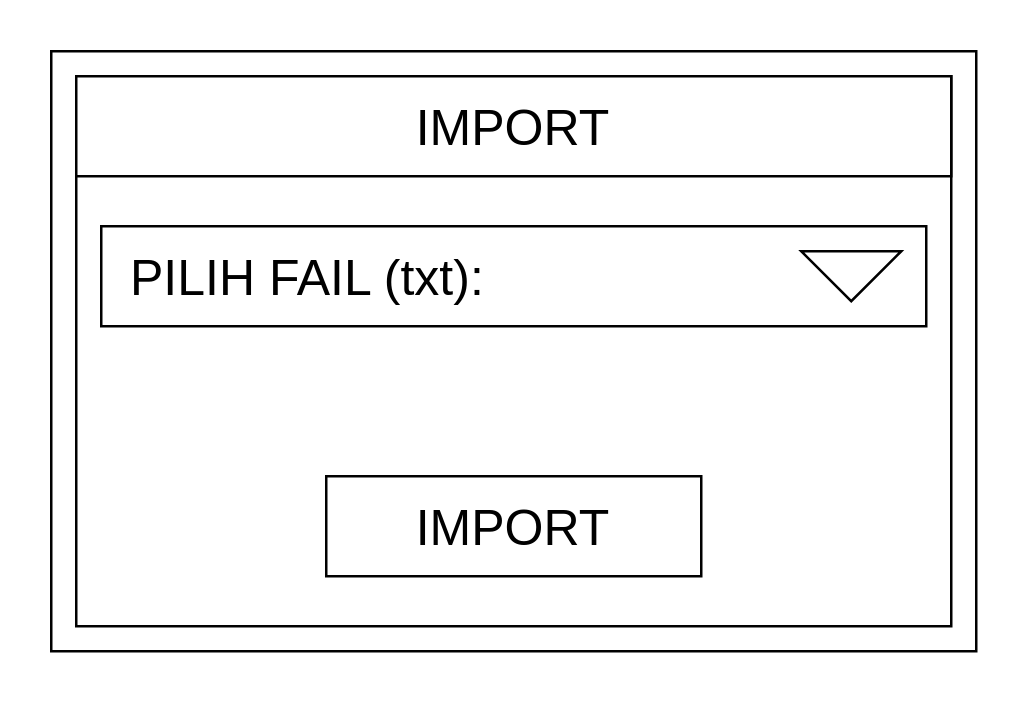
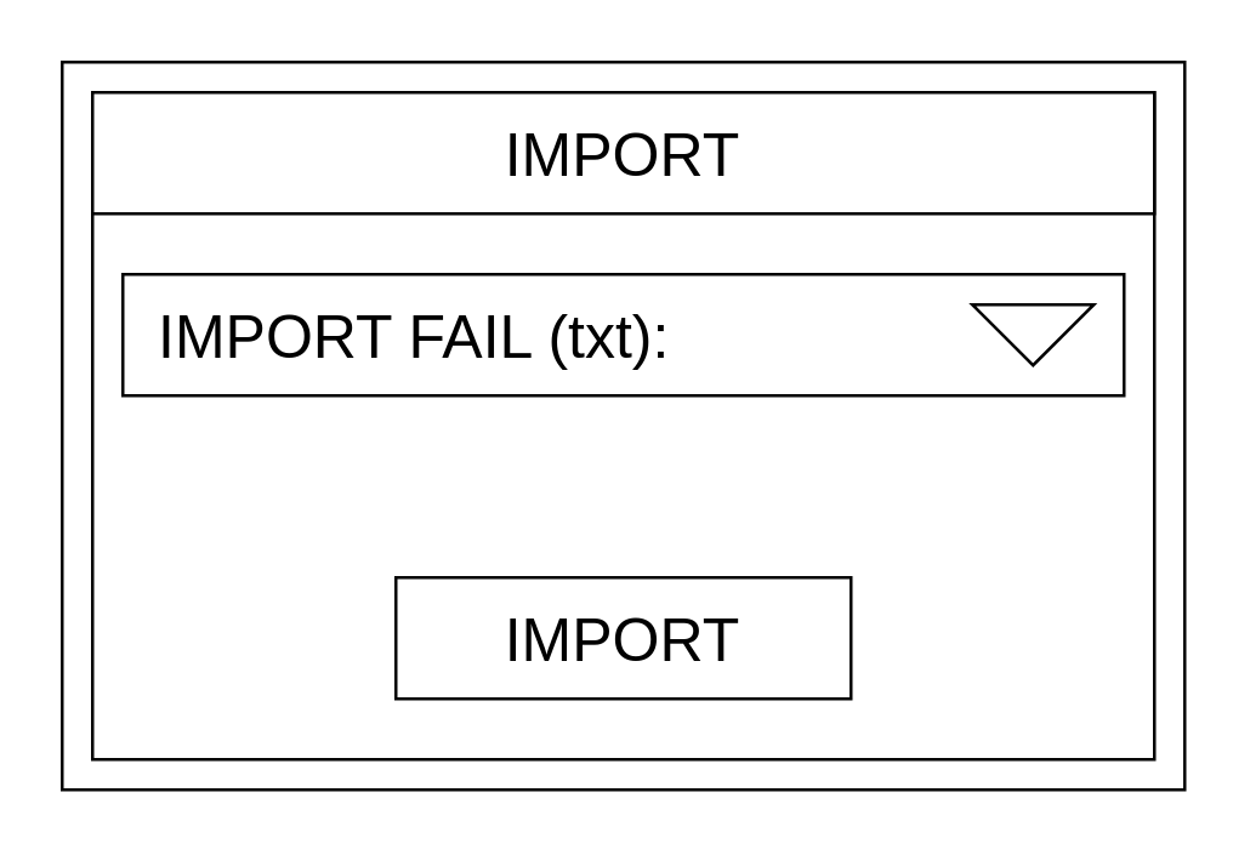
  <mxCell id="0" />
  <mxCell id="1" parent="0" />
  <mxCell id="2" value="" style="rounded=0;whiteSpace=wrap;html=1;" vertex="1" parent="1"><mxGeometry x="20" y="20" width="370" height="240" as="geometry" /></mxCell>
  <mxCell id="3" value="" style="rounded=0;whiteSpace=wrap;html=1;" vertex="1" parent="1"><mxGeometry x="30" y="30" width="350" height="220" as="geometry" /></mxCell>
  <mxCell id="4" value="&lt;font style=&quot;font-size: 20px&quot;&gt;IMPORT&lt;/font&gt;" style="rounded=0;whiteSpace=wrap;html=1;" vertex="1" parent="1"><mxGeometry x="30" y="30" width="350" height="40" as="geometry" /></mxCell>
  <mxCell id="5" value="IMPORT" style="rounded=0;whiteSpace=wrap;html=1;fontSize=20;" vertex="1" parent="1"><mxGeometry x="130" y="190" width="150" height="40" as="geometry" /></mxCell>
- <mxCell id="6" value="PILIH FAIL (txt):" style="rounded=0;whiteSpace=wrap;html=1;fontSize=20;movable=1;resizable=1;rotatable=1;deletable=1;editable=1;connectable=1;align=left;spacingLeft=10;" vertex="1" parent="1"><mxGeometry x="40" y="90" width="330" height="40" as="geometry" /></mxCell>
+ <mxCell id="6" value="IMPORT FAIL (txt):" style="rounded=0;whiteSpace=wrap;html=1;fontSize=20;movable=1;resizable=1;rotatable=1;deletable=1;editable=1;connectable=1;align=left;spacingLeft=10;" vertex="1" parent="1"><mxGeometry x="40" y="90" width="330" height="40" as="geometry" /></mxCell>
  <mxCell id="7" value="" style="triangle;whiteSpace=wrap;html=1;fontSize=20;rotation=90;" vertex="1" parent="1"><mxGeometry x="330" y="90" width="20" height="40" as="geometry" /></mxCell>
